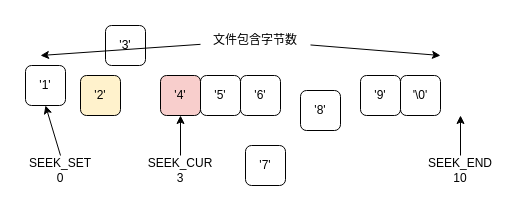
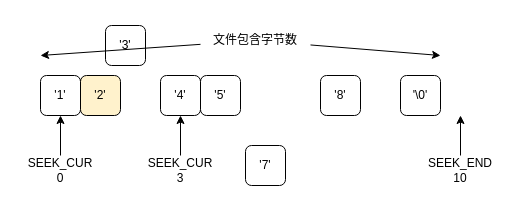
  <mxCell id="0" />
  <mxCell id="1" parent="0" />
- <mxCell id="2" value="'1'" style="rounded=1;whiteSpace=wrap;html=1;" vertex="1" parent="1"><mxGeometry x="25" y="65" width="40" height="40" as="geometry" /></mxCell>
+ <mxCell id="2" value="'1'" style="rounded=1;whiteSpace=wrap;html=1;" vertex="1" parent="1"><mxGeometry x="40" y="75" width="40" height="40" as="geometry" /></mxCell>
  <mxCell id="3" value="'2'" style="rounded=1;whiteSpace=wrap;html=1;fillColor=#fff2cc;" vertex="1" parent="1"><mxGeometry x="80" y="75" width="40" height="40" as="geometry" /></mxCell>
  <mxCell id="4" value="'3'" style="rounded=1;whiteSpace=wrap;html=1;" vertex="1" parent="1"><mxGeometry x="105" y="25" width="40" height="40" as="geometry" /></mxCell>
  <mxCell id="5" value="'5'" style="rounded=1;whiteSpace=wrap;html=1;" vertex="1" parent="1"><mxGeometry x="200" y="75" width="40" height="40" as="geometry" /></mxCell>
  <mxCell id="6" value="'\0'" style="rounded=1;whiteSpace=wrap;html=1;" vertex="1" parent="1"><mxGeometry x="400" y="75" width="40" height="40" as="geometry" /></mxCell>
  <mxCell id="7" value="" style="endArrow=classic;html=1;rounded=0;entryX=0.5;entryY=1;entryDx=0;entryDy=0;" edge="1" parent="1" target="2"><mxGeometry width="50" height="50" relative="1" as="geometry"><mxPoint x="60" y="155" as="sourcePoint" /><mxPoint x="80" y="185" as="targetPoint" /></mxGeometry></mxCell>
- <mxCell id="8" value="SEEK_SET&lt;br&gt;0" style="text;html=1;strokeColor=none;fillColor=none;align=center;verticalAlign=middle;whiteSpace=wrap;rounded=0;" vertex="1" parent="1"><mxGeometry x="20" y="155" width="80" height="30" as="geometry" /></mxCell>
- <mxCell id="9" value="'6'" style="rounded=1;whiteSpace=wrap;html=1;" vertex="1" parent="1"><mxGeometry x="240" y="75" width="40" height="40" as="geometry" /></mxCell>
+ <mxCell id="8" value="SEEK_CUR&lt;br&gt;0" style="text;html=1;strokeColor=none;fillColor=none;align=center;verticalAlign=middle;whiteSpace=wrap;rounded=0;" vertex="1" parent="1"><mxGeometry x="20" y="155" width="80" height="30" as="geometry" /></mxCell>
  <mxCell id="10" value="'7'" style="rounded=1;whiteSpace=wrap;html=1;" vertex="1" parent="1"><mxGeometry x="245" y="145" width="40" height="40" as="geometry" /></mxCell>
- <mxCell id="11" value="'4'" style="rounded=1;whiteSpace=wrap;html=1;fillColor=#f8cecc;" vertex="1" parent="1"><mxGeometry x="160" y="75" width="40" height="40" as="geometry" /></mxCell>
+ <mxCell id="11" value="'4'" style="rounded=1;whiteSpace=wrap;html=1;" vertex="1" parent="1"><mxGeometry x="160" y="75" width="40" height="40" as="geometry" /></mxCell>
  <mxCell id="12" value="" style="endArrow=classic;html=1;rounded=0;entryX=0.5;entryY=1;entryDx=0;entryDy=0;" edge="1" parent="1" target="11"><mxGeometry width="50" height="50" relative="1" as="geometry"><mxPoint x="180" y="155" as="sourcePoint" /><mxPoint x="180" y="115" as="targetPoint" /></mxGeometry></mxCell>
  <mxCell id="13" value="SEEK_CUR&lt;br&gt;3" style="text;html=1;strokeColor=none;fillColor=none;align=center;verticalAlign=middle;whiteSpace=wrap;rounded=0;" vertex="1" parent="1"><mxGeometry x="140" y="155" width="80" height="30" as="geometry" /></mxCell>
  <mxCell id="14" value="" style="endArrow=classic;html=1;rounded=0;" edge="1" parent="1"><mxGeometry width="50" height="50" relative="1" as="geometry"><mxPoint x="460" y="155" as="sourcePoint" /><mxPoint x="460" y="115" as="targetPoint" /></mxGeometry></mxCell>
  <mxCell id="15" value="SEEK_END&lt;br&gt;10" style="text;html=1;strokeColor=none;fillColor=none;align=center;verticalAlign=middle;whiteSpace=wrap;rounded=0;" vertex="1" parent="1"><mxGeometry x="420" y="155" width="80" height="30" as="geometry" /></mxCell>
- <mxCell id="16" value="'8'" style="rounded=1;whiteSpace=wrap;html=1;" vertex="1" parent="1"><mxGeometry x="300" y="90" width="40" height="40" as="geometry" /></mxCell>
- <mxCell id="17" value="'9'" style="rounded=1;whiteSpace=wrap;html=1;" vertex="1" parent="1"><mxGeometry x="360" y="75" width="40" height="40" as="geometry" /></mxCell>
+ <mxCell id="16" value="'8'" style="rounded=1;whiteSpace=wrap;html=1;" vertex="1" parent="1"><mxGeometry x="320" y="75" width="40" height="40" as="geometry" /></mxCell>
  <mxCell id="18" value="" style="endArrow=classic;startArrow=none;html=1;rounded=0;" edge="1" parent="1" source="19"><mxGeometry width="50" height="50" relative="1" as="geometry"><mxPoint x="40" y="55" as="sourcePoint" /><mxPoint x="440" y="55" as="targetPoint" /></mxGeometry></mxCell>
  <mxCell id="19" value="文件包含字节数" style="text;html=1;strokeColor=none;fillColor=none;align=center;verticalAlign=middle;whiteSpace=wrap;rounded=0;" vertex="1" parent="1"><mxGeometry x="200" y="20" width="110" height="40" as="geometry" /></mxCell>
  <mxCell id="20" value="" style="endArrow=none;startArrow=classic;html=1;rounded=0;" edge="1" parent="1" target="19"><mxGeometry width="50" height="50" relative="1" as="geometry"><mxPoint x="40" y="55" as="sourcePoint" /><mxPoint x="440" y="55" as="targetPoint" /></mxGeometry></mxCell>
